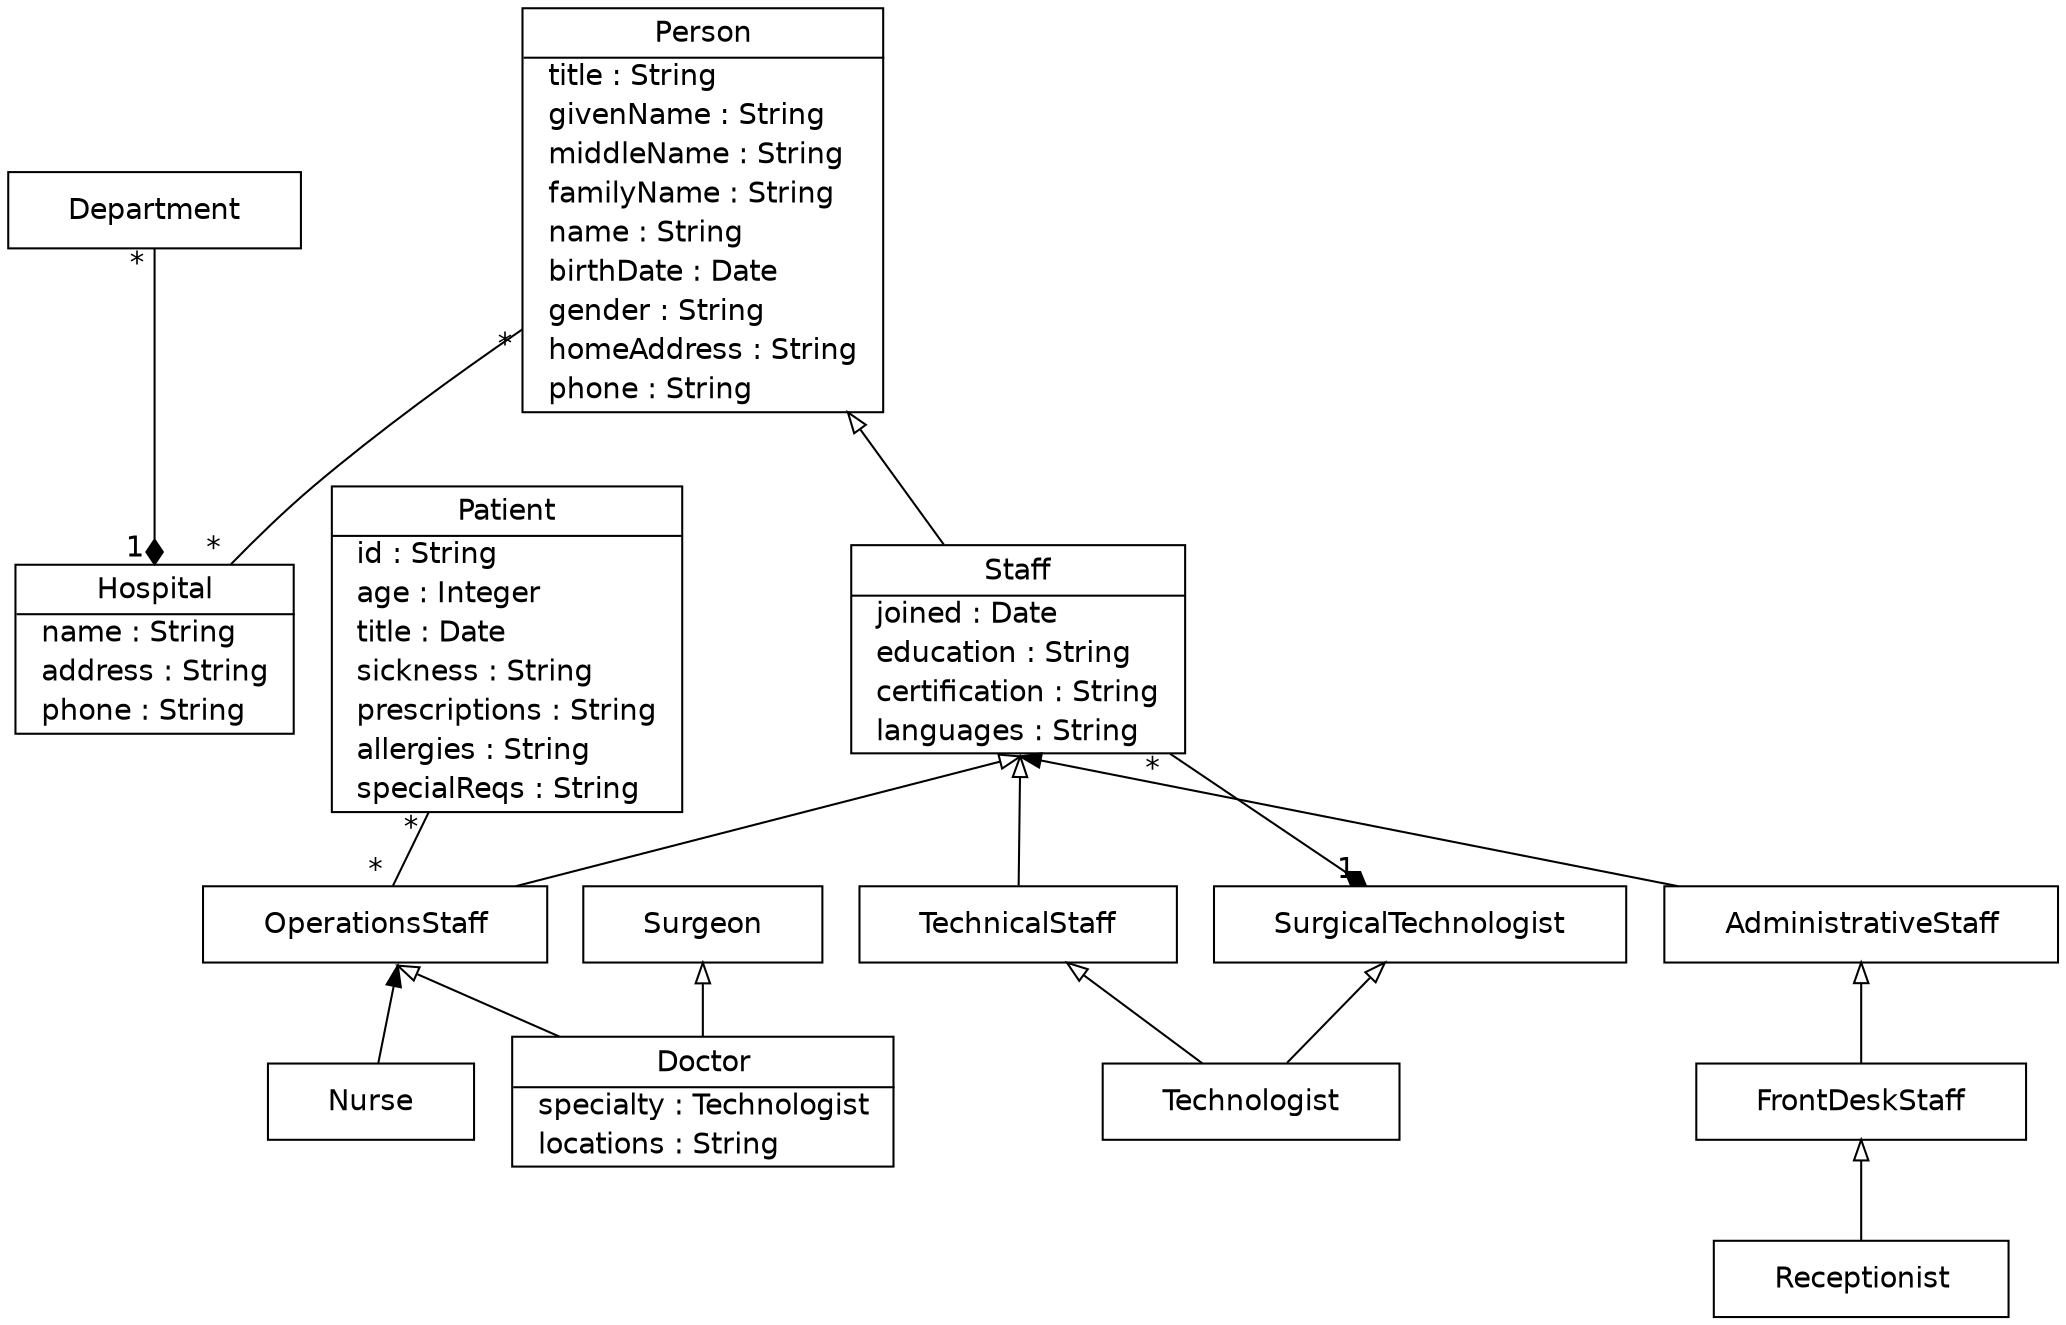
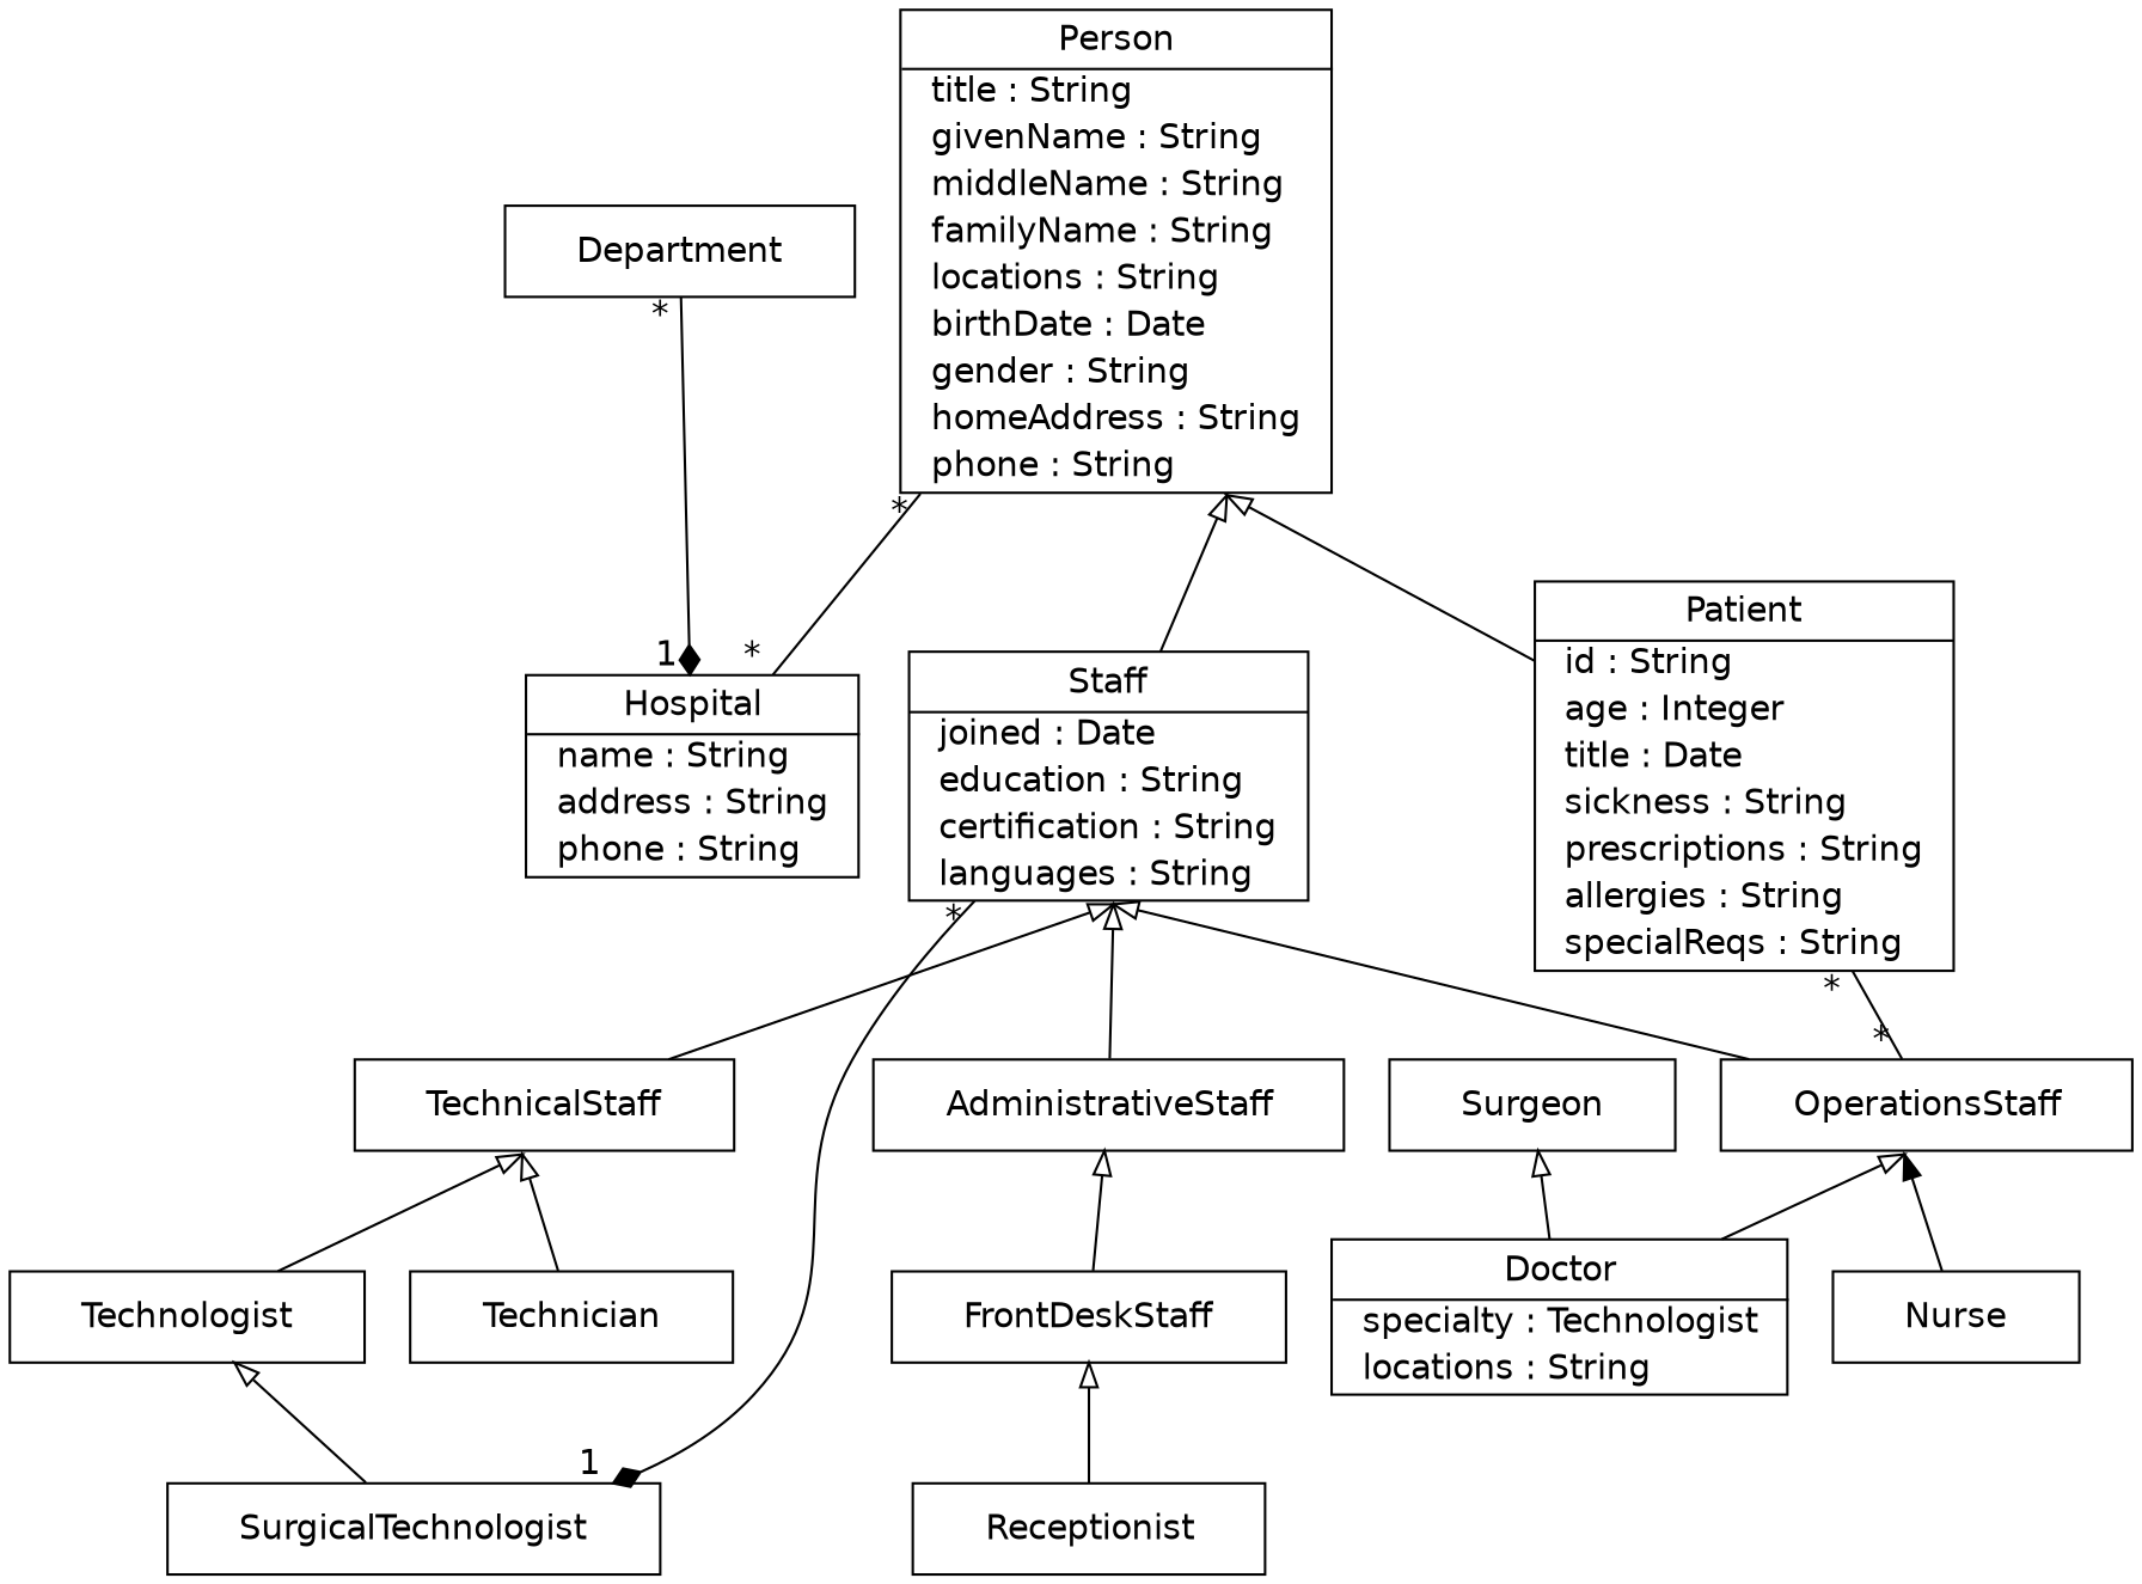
  digraph {
    fontname="DejaVu Sans"
    rankdir=BT
    node [fontname="DejaVu Sans" margin=0 shape=plaintext]
    edge [fontname="DejaVu Sans" arrowhead=empty samehead=gen]
    n1 [label=<<table border="1" cellspacing="0" cellborder="0" cellpadding="2"><tr><td cellpadding="4">    Hospital    </td></tr><hr/><tr><td align="left" href="" title="String name&#13;">  name : String  </td></tr><tr><td align="left" href="" title="String address&#13;">  address : String  </td></tr><tr><td align="left" href="" title="String phone&#13;">  phone : String  </td></tr></table>>]
    n2 [label=<<table border="1" cellspacing="0" cellborder="0" cellpadding="10"><tr><td>    Department    </td></tr></table>>]
-   n3 [label=<<table border="1" cellspacing="0" cellborder="0" cellpadding="2"><tr><td cellpadding="4">    Person    </td></tr><hr/><tr><td align="left" href="" title="String title&#13;">  title : String  </td></tr><tr><td align="left" href="" title="String givenName&#13;">  givenName : String  </td></tr><tr><td align="left" href="" title="String middleName&#13;">  middleName : String  </td></tr><tr><td align="left" href="" title="String familyName&#13;">  familyName : String  </td></tr><tr><td align="left" href="" title="String name&#13;">  name : String  </td></tr><tr><td align="left" href="" title="Date birthDate&#13;">  birthDate : Date  </td></tr><tr><td align="left" href="" title="String gender&#13;">  gender : String  </td></tr><tr><td align="left" href="" title="String homeAddress&#13;">  homeAddress : String  </td></tr><tr><td align="left" href="" title="String phone&#13;">  phone : String  </td></tr></table>>]
+   n3 [label=<<table border="1" cellspacing="0" cellborder="0" cellpadding="2"><tr><td cellpadding="4">    Person    </td></tr><hr/><tr><td align="left" href="" title="String title&#13;">  title : String  </td></tr><tr><td align="left" href="" title="String givenName&#13;">  givenName : String  </td></tr><tr><td align="left" href="" title="String middleName&#13;">  middleName : String  </td></tr><tr><td align="left" href="" title="String familyName&#13;">  familyName : String  </td></tr><tr><td align="left" href="" title="String name&#13;">  locations : String  </td></tr><tr><td align="left" href="" title="Date birthDate&#13;">  birthDate : Date  </td></tr><tr><td align="left" href="" title="String gender&#13;">  gender : String  </td></tr><tr><td align="left" href="" title="String homeAddress&#13;">  homeAddress : String  </td></tr><tr><td align="left" href="" title="String phone&#13;">  phone : String  </td></tr></table>>]
    n4 [label=<<table border="1" cellspacing="0" cellborder="0" cellpadding="2"><tr><td cellpadding="4">    Staff    </td></tr><hr/><tr><td align="left" href="" title="Date joined&#13;">  joined : Date  </td></tr><tr><td align="left" href="" title="String education&#13;">  education : String  </td></tr><tr><td align="left" href="" title="String certification&#13;">  certification : String  </td></tr><tr><td align="left" href="" title="String languages&#13;">  languages : String  </td></tr></table>>]
    n5 [label=<<table border="1" cellspacing="0" cellborder="0" cellpadding="10"><tr><td>    AdministrativeStaff    </td></tr></table>>]
    n6 [label=<<table border="1" cellspacing="0" cellborder="0" cellpadding="10"><tr><td>    OperationsStaff    </td></tr></table>>]
    n7 [label=<<table border="1" cellspacing="0" cellborder="0" cellpadding="2"><tr><td cellpadding="4">    Patient    </td></tr><hr/><tr><td align="left" href="" title="String id&#13;">  id : String  </td></tr><tr><td align="left" href="" title="Integer age&#13;">  age : Integer  </td></tr><tr><td align="left" href="" title="Date accepted&#13;">  title : Date  </td></tr><tr><td align="left" href="" title="String sickness&#13;">  sickness : String  </td></tr><tr><td align="left" href="" title="String prescriptions&#13;">  prescriptions : String  </td></tr><tr><td align="left" href="" title="String allergies&#13;">  allergies : String  </td></tr><tr><td align="left" href="" title="String specialReqs&#13;">  specialReqs : String  </td></tr></table>>]
    n8 [label=<<table border="1" cellspacing="0" cellborder="0" cellpadding="2"><tr><td cellpadding="4">    Doctor    </td></tr><hr/><tr><td align="left" href="" title="String specialty&#13;">  specialty : Technologist  </td></tr><tr><td align="left" href="" title="String locations&#13;">  locations : String  </td></tr></table>>]
    n9 [label=<<table border="1" cellspacing="0" cellborder="0" cellpadding="10"><tr><td>    Surgeon    </td></tr></table>>]
    n10 [label=<<table border="1" cellspacing="0" cellborder="0" cellpadding="10"><tr><td>    TechnicalStaff    </td></tr></table>>]
    n11 [label=<<table border="1" cellspacing="0" cellborder="0" cellpadding="10"><tr><td>    Nurse    </td></tr></table>>]
    n12 [label=<<table border="1" cellspacing="0" cellborder="0" cellpadding="10"><tr><td>    FrontDeskStaff    </td></tr></table>>]
+   n13 [label=<<table border="1" cellspacing="0" cellborder="0" cellpadding="10"><tr><td>    Technician    </td></tr></table>>]
    n14 [label=<<table border="1" cellspacing="0" cellborder="0" cellpadding="10"><tr><td>    Technologist    </td></tr></table>>]
    n15 [label=<<table border="1" cellspacing="0" cellborder="0" cellpadding="10"><tr><td>    Receptionist    </td></tr></table>>]
    n16 [label=<<table border="1" cellspacing="0" cellborder="0" cellpadding="10"><tr><td>    SurgicalTechnologist    </td></tr></table>>]
    n1 -> n2 [arrowtail=diamond dir=back headlabel="* " headurl="javascript:void()" taillabel="1 " tailurl="javascript:void()" arrowhead="" samehead=""]
    n1 -> n3 [dir=none headlabel="* " headurl="javascript:void()" taillabel="* " tailurl="javascript:void()" arrowhead="" samehead=""]
    n4 -> n3
-   n5 -> n4 [arrowhead=normal]
+   n5 -> n4
    n6 -> n4
    n6 -> n7 [dir=none headlabel="* " headurl="javascript:void()" taillabel="* " tailurl="javascript:void()" arrowhead="" samehead=""]
+   n7 -> n3
    n8 -> n6
    n8 -> n9
    n10 -> n4
    n11 -> n6 [arrowhead=normal]
    n12 -> n5
+   n13 -> n10
    n14 -> n10
    n15 -> n12
    n16 -> n4 [arrowtail=diamond dir=back headlabel="* " headurl="javascript:void()" taillabel="1 " tailurl="javascript:void()" arrowhead="" samehead=""]
-   n14 -> n16
+   n16 -> n14
  }
